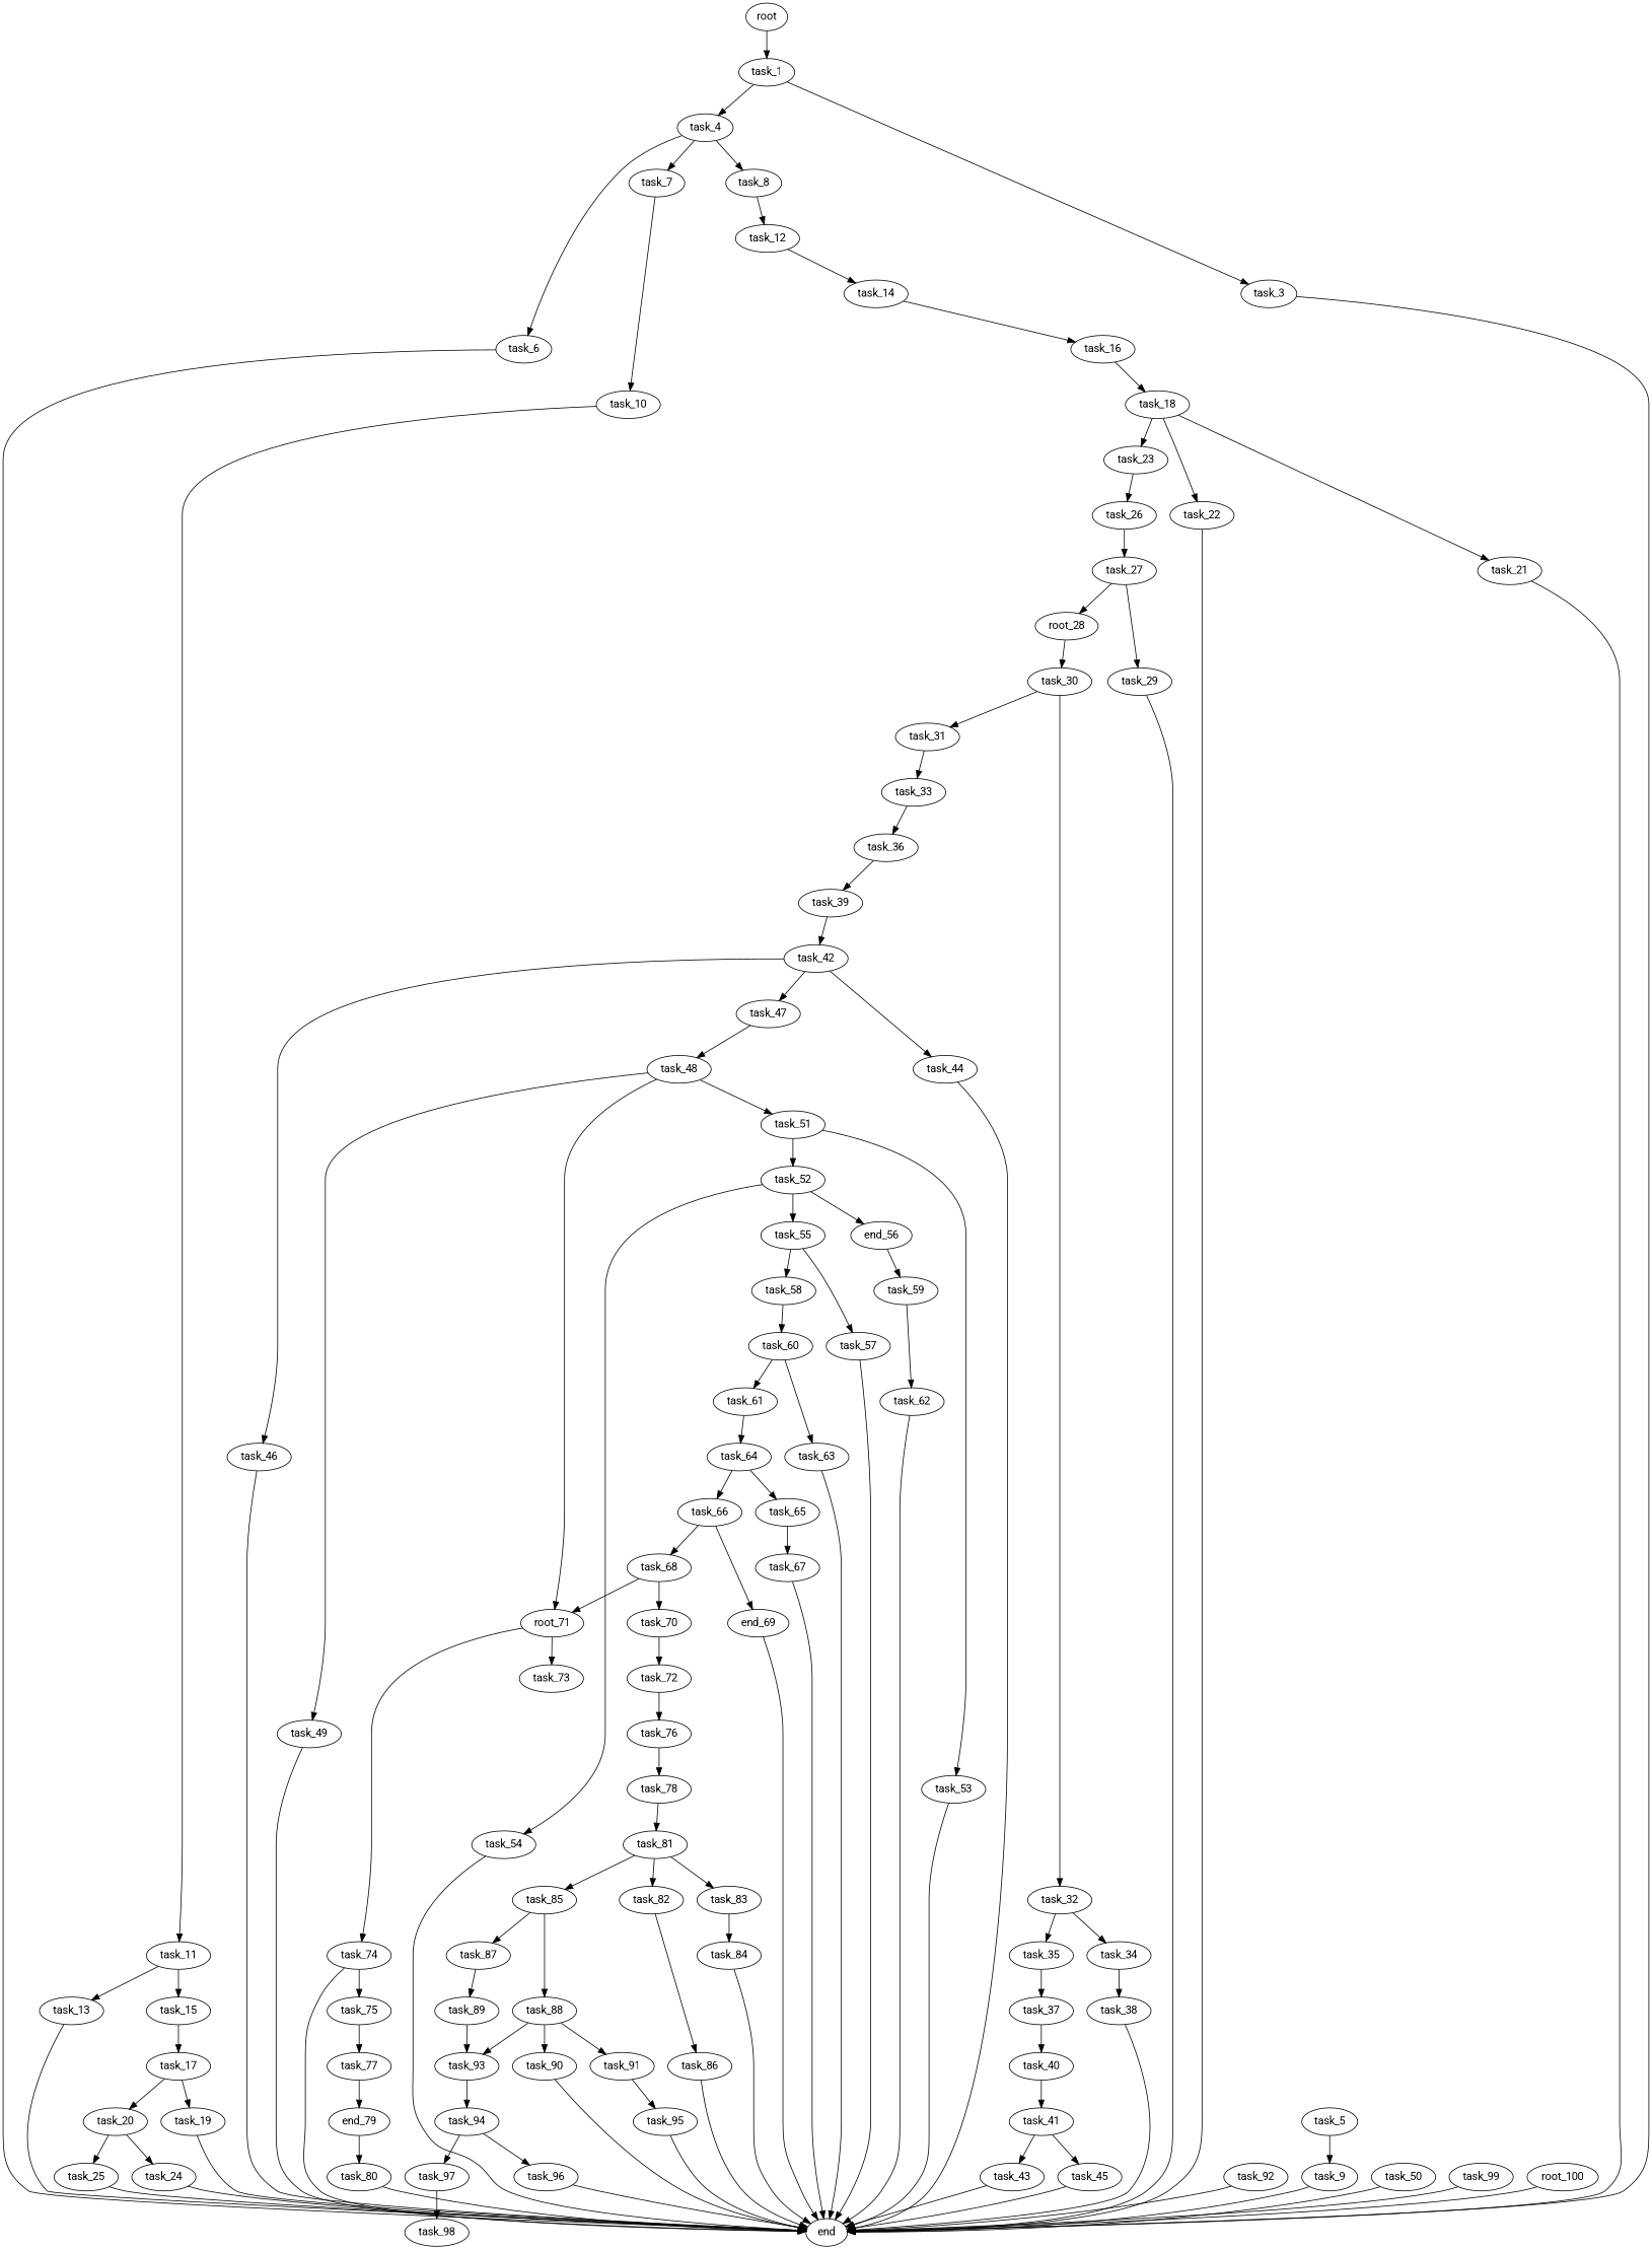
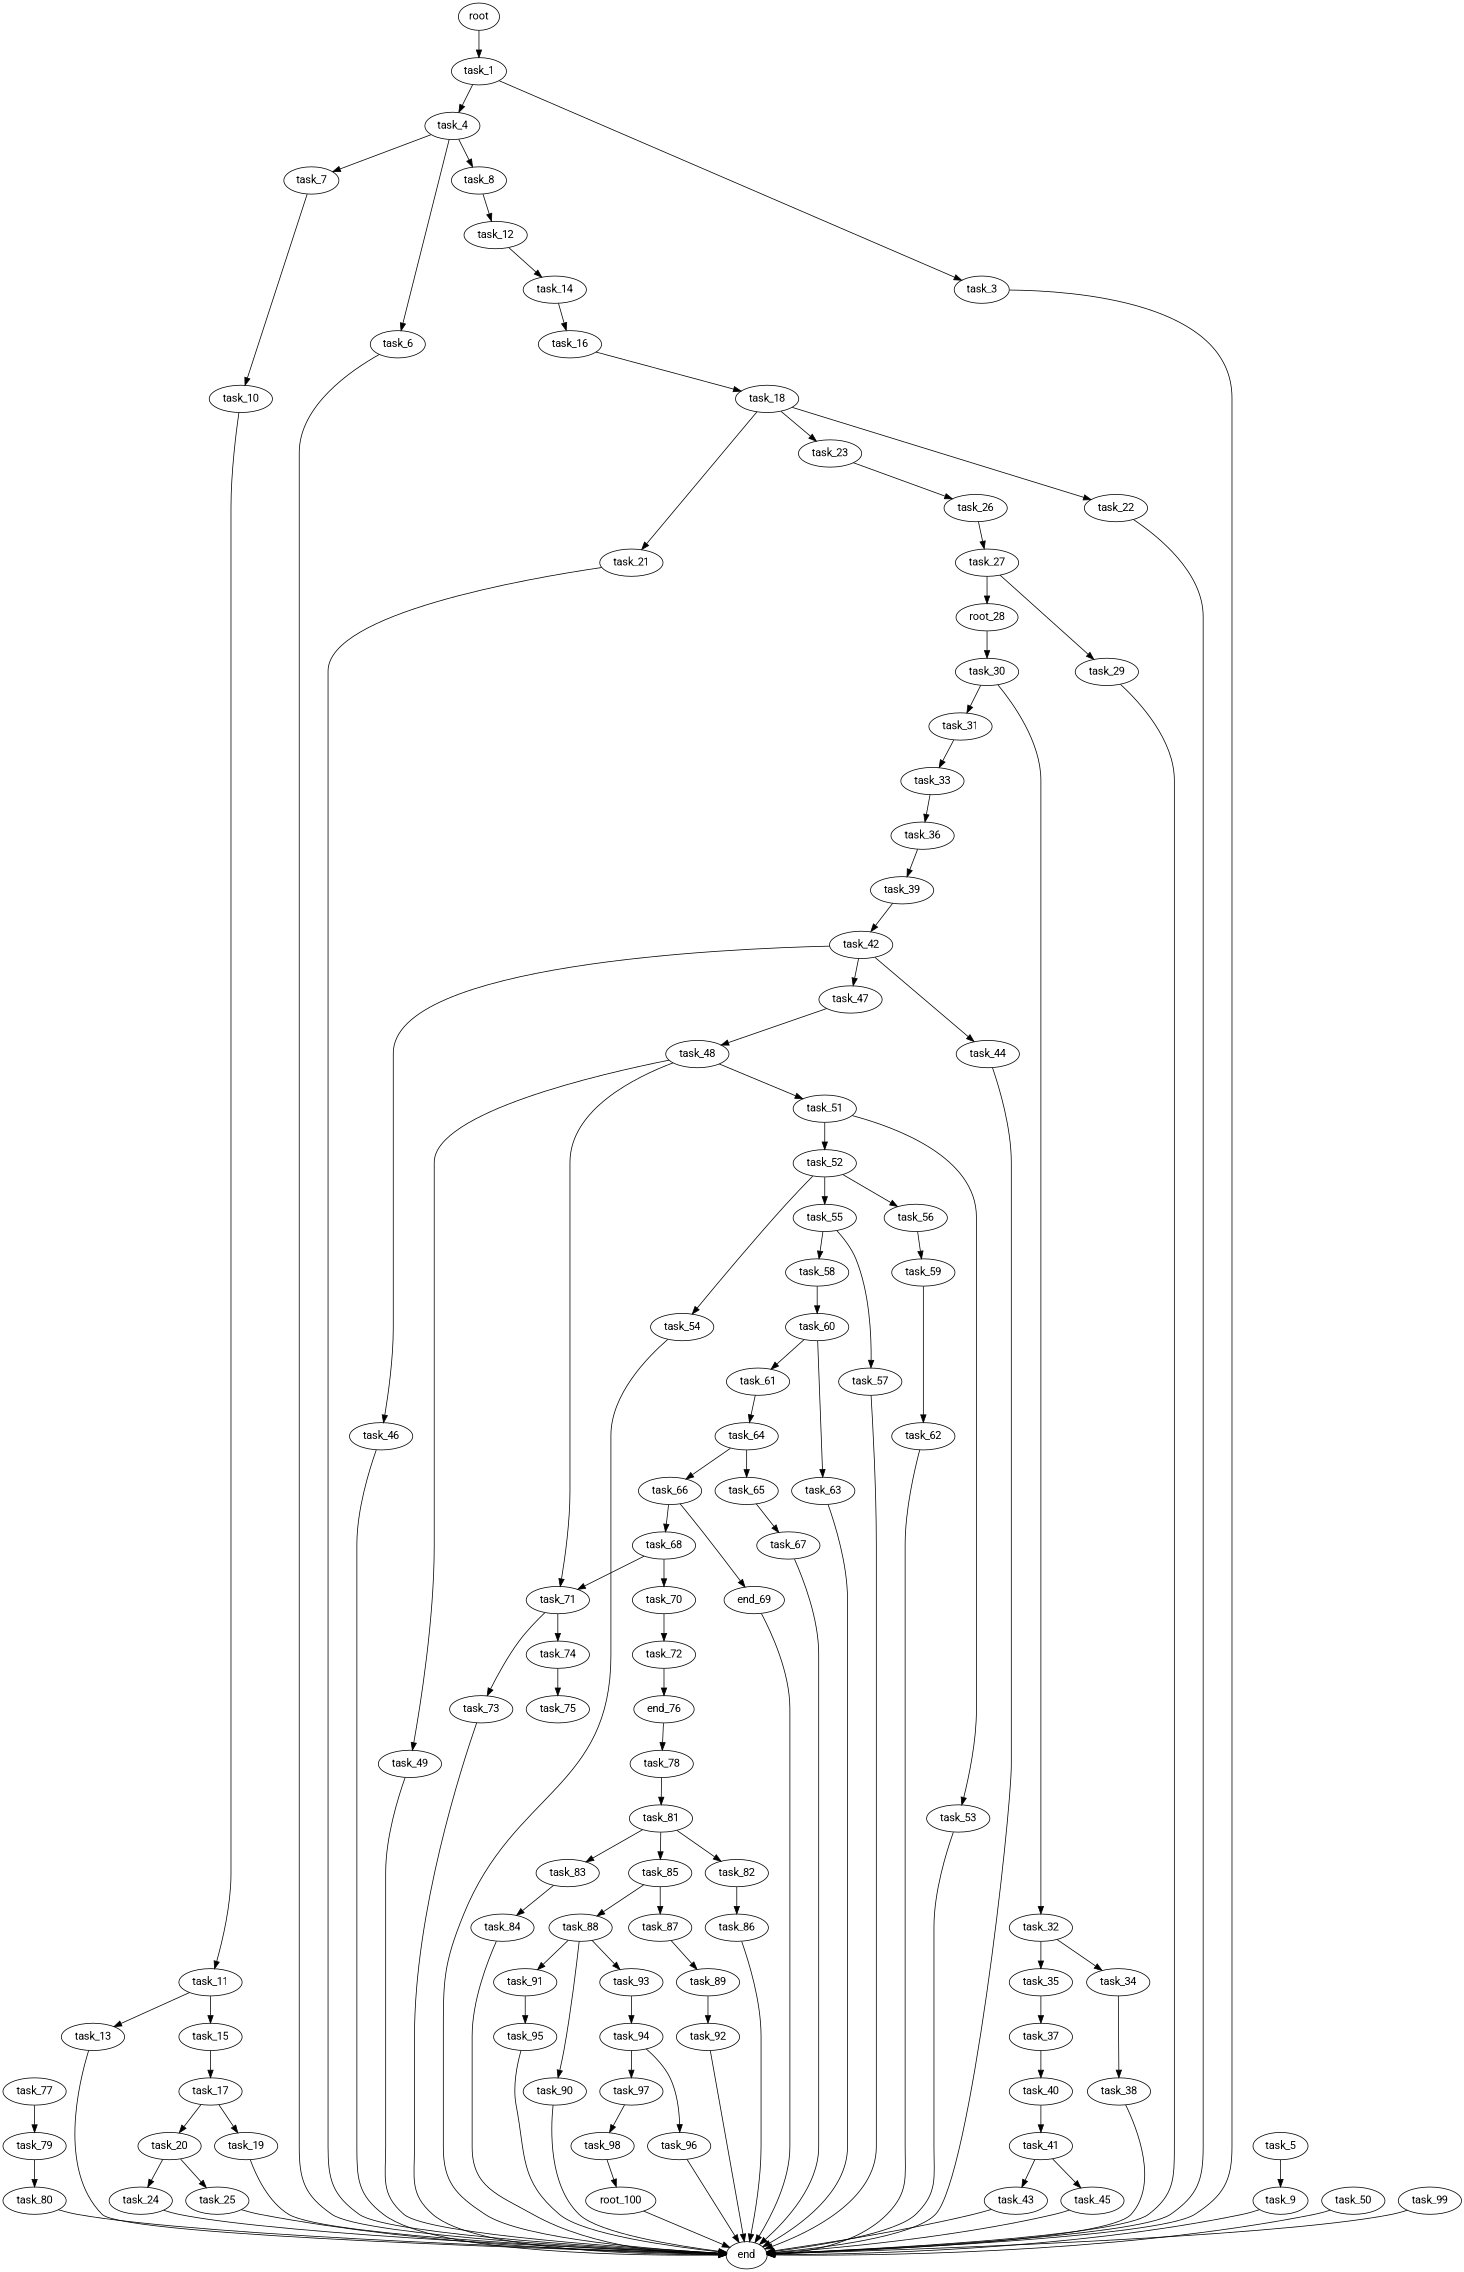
  digraph {
    fontname=Roboto
    node [fontname=Roboto]
    edge [fontname=Roboto]
    task_15
    task_17
    task_20
    task_19
    task_77
-   task_79 [label=end_79]
+   task_79
    task_80
    task_62
    end
    task_59
    task_24
    task_25
    task_89
    task_92
    task_85
    task_88
    task_87
    task_90
    task_93
    task_91
    task_23
    task_26
    task_27
    task_73
    task_63
    task_45
    task_11
    task_13
    task_54
    task_58
    task_60
    task_61
    task_55
    task_57
    task_64
    task_66
    task_65
-   task_56 [label=end_56]
+   task_56
    task_16
    task_18
    task_22
    task_21
    task_30
    task_31
    task_32
    task_33
    task_34
    task_35
-   task_76
+   task_76 [label=end_76]
    task_78
    task_81
    task_74
    task_75
    task_47
    task_48
-   task_71 [label=root_71]
+   task_71
    task_49
    task_51
    task_82
    task_83
    task_86
    task_84
    task_38
    task_44
    task_67
    task_29
    task_68
    n68 [label=end_69]
    task_70
    task_5
    task_9
    task_4
    task_6
    task_8
    task_7
    task_12
    task_10
    task_36
    task_39
    task_42
    task_94
    task_96
    task_97
    task_98
    task_95
    task_50
    task_53
    task_52
    task_1
    task_3
    task_40
    task_41
    task_43
    task_99
    n95 [label=root_100]
    task_14
    task_46
    task_72
    task_37
    n100 [label=root_28]
    root
    task_15 -> task_17
    task_17 -> task_20
    task_17 -> task_19
    task_20 -> task_24
    task_20 -> task_25
    task_19 -> end
    task_77 -> task_79
    task_79 -> task_80
    task_80 -> end
    task_62 -> end
    task_59 -> task_62
    task_24 -> end
    task_25 -> end
-   task_89 -> task_93
+   task_89 -> task_92
    task_92 -> end
    task_85 -> task_88
    task_85 -> task_87
    task_88 -> task_90
    task_88 -> task_93
    task_88 -> task_91
    task_87 -> task_89
    task_90 -> end
    task_93 -> task_94
    task_91 -> task_95
    task_23 -> task_26
    task_26 -> task_27
    task_27 -> task_29
    task_27 -> n100
-   task_74 -> end
+   task_73 -> end
    task_63 -> end
    task_45 -> end
    task_11 -> task_15
    task_11 -> task_13
    task_13 -> end
    task_54 -> end
    task_58 -> task_60
    task_60 -> task_63
    task_60 -> task_61
    task_61 -> task_64
    task_55 -> task_58
    task_55 -> task_57
    task_57 -> end
    task_64 -> task_66
    task_64 -> task_65
    task_66 -> task_68
    task_66 -> n68
    task_65 -> task_67
    task_56 -> task_59
    task_16 -> task_18
    task_18 -> task_23
    task_18 -> task_22
    task_18 -> task_21
    task_22 -> end
    task_21 -> end
    task_30 -> task_31
    task_30 -> task_32
    task_31 -> task_33
    task_32 -> task_34
    task_32 -> task_35
    task_33 -> task_36
    task_34 -> task_38
    task_35 -> task_37
    task_76 -> task_78
    task_78 -> task_81
    task_81 -> task_85
    task_81 -> task_82
    task_81 -> task_83
    task_74 -> task_75
-   task_75 -> task_77
    task_47 -> task_48
    task_48 -> task_71
    task_48 -> task_49
    task_48 -> task_51
    task_71 -> task_73
    task_71 -> task_74
    task_49 -> end
    task_51 -> task_53
    task_51 -> task_52
    task_82 -> task_86
    task_83 -> task_84
    task_86 -> end
    task_84 -> end
    task_38 -> end
    task_44 -> end
    task_67 -> end
    task_29 -> end
    task_68 -> task_71
    task_68 -> task_70
    n68 -> end
    task_70 -> task_72
    task_5 -> task_9
    task_9 -> end
    task_4 -> task_6
    task_4 -> task_8
    task_4 -> task_7
    task_6 -> end
    task_8 -> task_12
    task_7 -> task_10
    task_12 -> task_14
    task_10 -> task_11
    task_36 -> task_39
    task_39 -> task_42
    task_42 -> task_47
    task_42 -> task_44
    task_42 -> task_46
    task_94 -> task_96
    task_94 -> task_97
    task_96 -> end
    task_97 -> task_98
+   task_98 -> n95
    task_95 -> end
    task_50 -> end
    task_53 -> end
    task_52 -> task_54
    task_52 -> task_55
    task_52 -> task_56
    task_1 -> task_4
    task_1 -> task_3
    task_3 -> end
    task_40 -> task_41
    task_41 -> task_45
    task_41 -> task_43
    task_43 -> end
    task_99 -> end
    n95 -> end
    task_14 -> task_16
    task_46 -> end
    task_72 -> task_76
    task_37 -> task_40
    n100 -> task_30
    root -> task_1
  }
